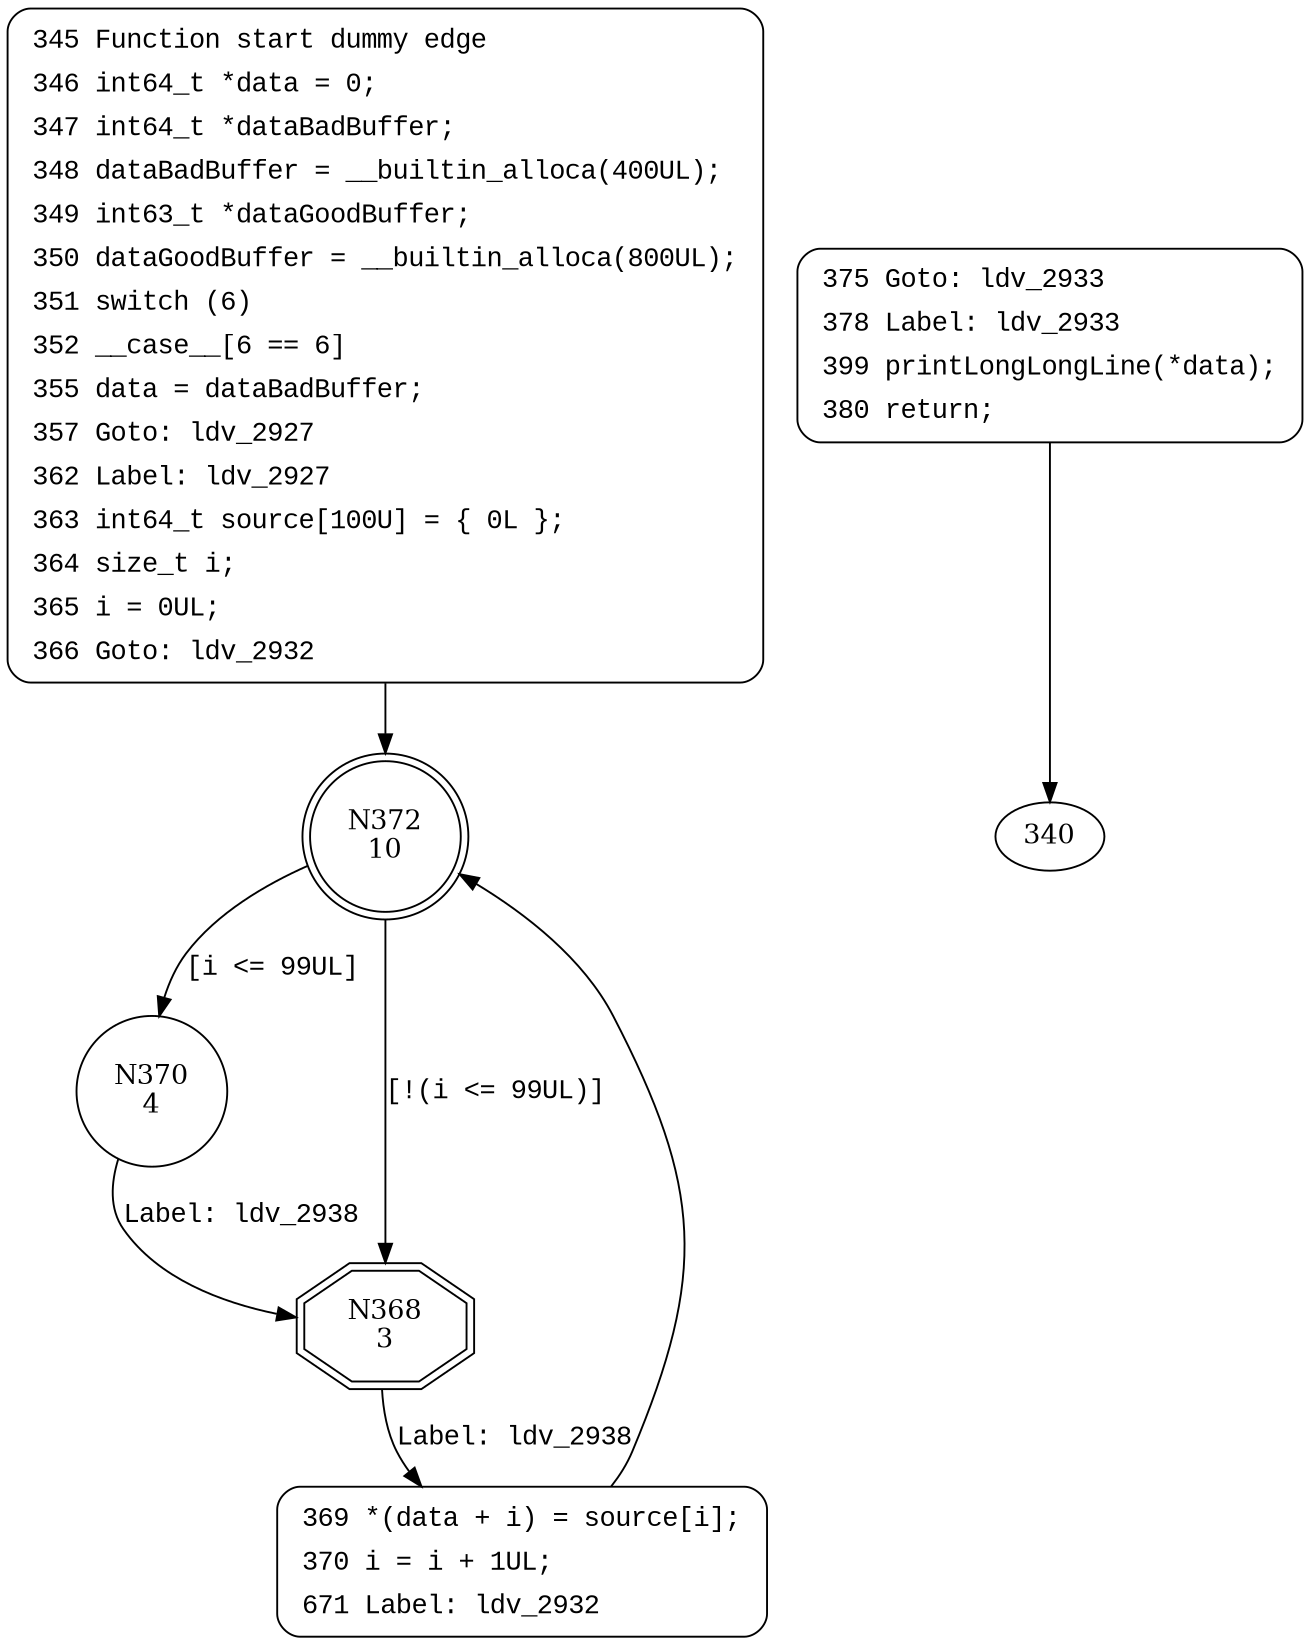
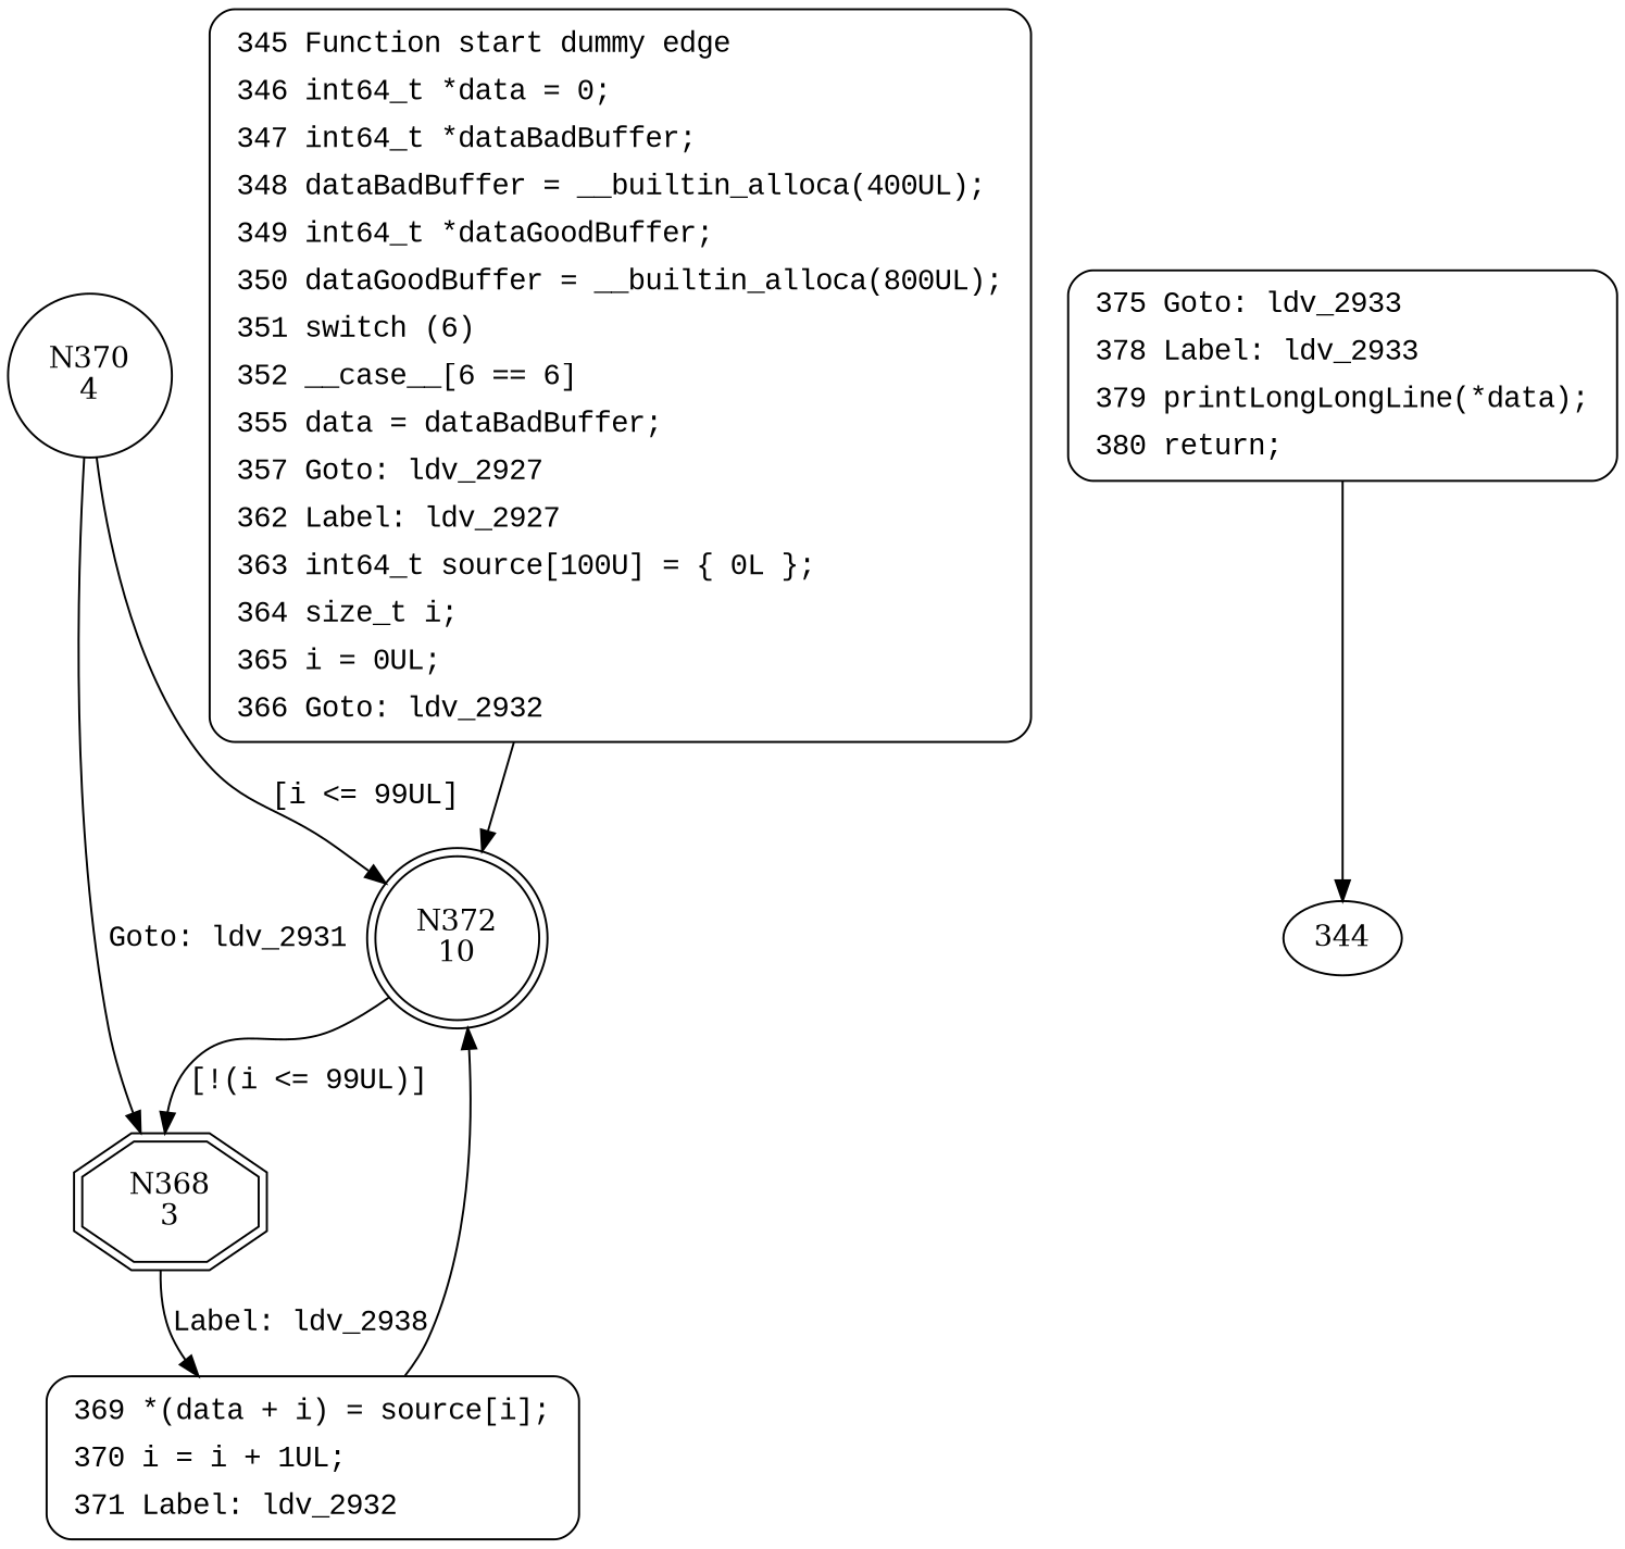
  digraph {
    node [shape=Mrecord]
    edge [fontname="Courier New"]
    n1 [label="N372\n10" shape=doublecircle]
    n2 [label="N370\n4" shape=circle]
    n3 [label="N368\n3" shape=doubleoctagon]
-   n4 [fillcolor=white fontname="Courier New" label=<<table border="0" cellborder="0" cellpadding="3" bgcolor="white"><tr><td align="right">375</td><td align="left">Goto: ldv_2933</td></tr><tr><td align="right">378</td><td align="left">Label: ldv_2933</td></tr><tr><td align="right">399</td><td align="left">printLongLongLine(*data);</td></tr><tr><td align="right">380</td><td align="left">return;</td></tr></table>> penwidth=1 style="filled,bold"]
-   344 [label=340 shape=""]
-   n6 [fillcolor=white fontname="Courier New" label=<<table border="0" cellborder="0" cellpadding="3" bgcolor="white"><tr><td align="right">369</td><td align="left">*(data + i) = source[i];</td></tr><tr><td align="right">370</td><td align="left">i = i + 1UL;</td></tr><tr><td align="right">671</td><td align="left">Label: ldv_2932</td></tr></table>> penwidth=1 style="filled,bold"]
-   n7 [fillcolor=white fontname="Courier New" label=<<table border="0" cellborder="0" cellpadding="3" bgcolor="white"><tr><td align="right">345</td><td align="left">Function start dummy edge</td></tr><tr><td align="right">346</td><td align="left">int64_t *data = 0;</td></tr><tr><td align="right">347</td><td align="left">int64_t *dataBadBuffer;</td></tr><tr><td align="right">348</td><td align="left">dataBadBuffer = __builtin_alloca(400UL);</td></tr><tr><td align="right">349</td><td align="left">int63_t *dataGoodBuffer;</td></tr><tr><td align="right">350</td><td align="left">dataGoodBuffer = __builtin_alloca(800UL);</td></tr><tr><td align="right">351</td><td align="left">switch (6)</td></tr><tr><td align="right">352</td><td align="left">__case__[6 == 6]</td></tr><tr><td align="right">355</td><td align="left">data = dataBadBuffer;</td></tr><tr><td align="right">357</td><td align="left">Goto: ldv_2927</td></tr><tr><td align="right">362</td><td align="left">Label: ldv_2927</td></tr><tr><td align="right">363</td><td align="left">int64_t source[100U] = &#123; 0L &#125;;</td></tr><tr><td align="right">364</td><td align="left">size_t i;</td></tr><tr><td align="right">365</td><td align="left">i = 0UL;</td></tr><tr><td align="right">366</td><td align="left">Goto: ldv_2932</td></tr></table>> penwidth=1 style="filled,bold"]
-   n1 -> n2 [label="[i <= 99UL]"]
+   n4 [fillcolor=white fontname="Courier New" label=<<table border="0" cellborder="0" cellpadding="3" bgcolor="white"><tr><td align="right">375</td><td align="left">Goto: ldv_2933</td></tr><tr><td align="right">378</td><td align="left">Label: ldv_2933</td></tr><tr><td align="right">379</td><td align="left">printLongLongLine(*data);</td></tr><tr><td align="right">380</td><td align="left">return;</td></tr></table>> penwidth=1 style="filled,bold"]
+   344 [shape=""]
+   n6 [fillcolor=white fontname="Courier New" label=<<table border="0" cellborder="0" cellpadding="3" bgcolor="white"><tr><td align="right">369</td><td align="left">*(data + i) = source[i];</td></tr><tr><td align="right">370</td><td align="left">i = i + 1UL;</td></tr><tr><td align="right">371</td><td align="left">Label: ldv_2932</td></tr></table>> penwidth=1 style="filled,bold"]
+   n7 [fillcolor=white fontname="Courier New" label=<<table border="0" cellborder="0" cellpadding="3" bgcolor="white"><tr><td align="right">345</td><td align="left">Function start dummy edge</td></tr><tr><td align="right">346</td><td align="left">int64_t *data = 0;</td></tr><tr><td align="right">347</td><td align="left">int64_t *dataBadBuffer;</td></tr><tr><td align="right">348</td><td align="left">dataBadBuffer = __builtin_alloca(400UL);</td></tr><tr><td align="right">349</td><td align="left">int64_t *dataGoodBuffer;</td></tr><tr><td align="right">350</td><td align="left">dataGoodBuffer = __builtin_alloca(800UL);</td></tr><tr><td align="right">351</td><td align="left">switch (6)</td></tr><tr><td align="right">352</td><td align="left">__case__[6 == 6]</td></tr><tr><td align="right">355</td><td align="left">data = dataBadBuffer;</td></tr><tr><td align="right">357</td><td align="left">Goto: ldv_2927</td></tr><tr><td align="right">362</td><td align="left">Label: ldv_2927</td></tr><tr><td align="right">363</td><td align="left">int64_t source[100U] = &#123; 0L &#125;;</td></tr><tr><td align="right">364</td><td align="left">size_t i;</td></tr><tr><td align="right">365</td><td align="left">i = 0UL;</td></tr><tr><td align="right">366</td><td align="left">Goto: ldv_2932</td></tr></table>> penwidth=1 style="filled,bold"]
+   n2 -> n1 [label="[i <= 99UL]"]
    n1 -> n3 [label="[!(i <= 99UL)]"]
-   n2 -> n3 [label="Label: ldv_2938"]
+   n2 -> n3 [label="Goto: ldv_2931"]
    n3 -> n6 [label="Label: ldv_2938"]
    n4 -> 344 [fontname=""]
    n6 -> n1 [fontname=""]
    n7 -> n1 [fontname=""]
  }
